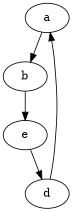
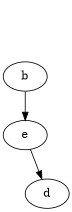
  digraph {
-   a
    b
    e
    d
-   a -> b [weights=3]
    b -> e [weights=7]
    e -> d [weights=6]
-   d -> a [weights=2]
  }
